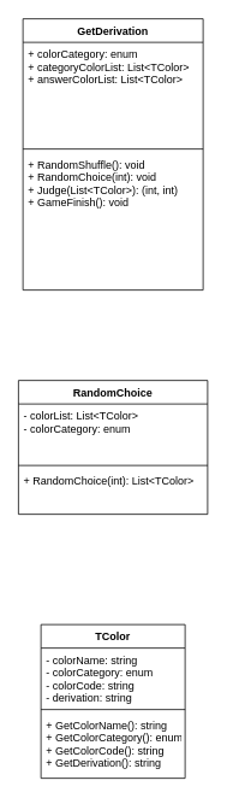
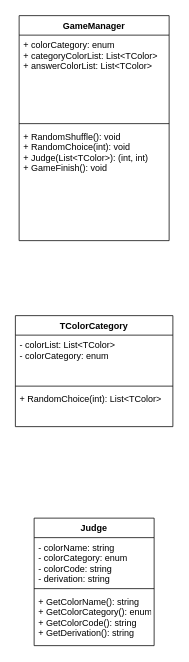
  <mxCell id="0" />
  <mxCell id="1" parent="0" />
- <mxCell id="2" value="TColor" style="swimlane;fontStyle=1;align=center;verticalAlign=top;childLayout=stackLayout;horizontal=1;startSize=26;horizontalStack=0;resizeParent=1;resizeParentMax=0;resizeLast=0;collapsible=1;marginBottom=0;" vertex="1" parent="1"><mxGeometry x="45" y="690" width="160" height="170" as="geometry" /></mxCell>
+ <mxCell id="2" value="Judge" style="swimlane;fontStyle=1;align=center;verticalAlign=top;childLayout=stackLayout;horizontal=1;startSize=26;horizontalStack=0;resizeParent=1;resizeParentMax=0;resizeLast=0;collapsible=1;marginBottom=0;" vertex="1" parent="1"><mxGeometry x="45" y="690" width="160" height="170" as="geometry" /></mxCell>
  <mxCell id="3" value="- colorName: string&#10;- colorCategory: enum&#10;- colorCode: string&#10;- derivation: string" style="text;strokeColor=none;fillColor=none;align=left;verticalAlign=top;spacingLeft=4;spacingRight=4;overflow=hidden;rotatable=0;points=[[0,0.5],[1,0.5]];portConstraint=eastwest;" vertex="1" parent="2"><mxGeometry y="26" width="160" height="64" as="geometry" /></mxCell>
  <mxCell id="4" value="" style="line;strokeWidth=1;fillColor=none;align=left;verticalAlign=middle;spacingTop=-1;spacingLeft=3;spacingRight=3;rotatable=0;labelPosition=right;points=[];portConstraint=eastwest;" vertex="1" parent="2"><mxGeometry y="90" width="160" height="8" as="geometry" /></mxCell>
  <mxCell id="5" value="+ GetColorName(): string&#10;+ GetColorCategory(): enum&#10;+ GetColorCode(): string&#10;+ GetDerivation(): string" style="text;strokeColor=none;fillColor=none;align=left;verticalAlign=top;spacingLeft=4;spacingRight=4;overflow=hidden;rotatable=0;points=[[0,0.5],[1,0.5]];portConstraint=eastwest;" vertex="1" parent="2"><mxGeometry y="98" width="160" height="72" as="geometry" /></mxCell>
- <mxCell id="6" value="RandomChoice" style="swimlane;fontStyle=1;align=center;verticalAlign=top;childLayout=stackLayout;horizontal=1;startSize=26;horizontalStack=0;resizeParent=1;resizeParentMax=0;resizeLast=0;collapsible=1;marginBottom=0;" vertex="1" parent="1"><mxGeometry x="20" y="420" width="210" height="148" as="geometry" /></mxCell>
+ <mxCell id="6" value="TColorCategory" style="swimlane;fontStyle=1;align=center;verticalAlign=top;childLayout=stackLayout;horizontal=1;startSize=26;horizontalStack=0;resizeParent=1;resizeParentMax=0;resizeLast=0;collapsible=1;marginBottom=0;" vertex="1" parent="1"><mxGeometry x="20" y="420" width="210" height="148" as="geometry" /></mxCell>
  <mxCell id="7" value="- colorList: List&lt;TColor&gt;&#10;- colorCategory: enum" style="text;strokeColor=none;fillColor=none;align=left;verticalAlign=top;spacingLeft=4;spacingRight=4;overflow=hidden;rotatable=0;points=[[0,0.5],[1,0.5]];portConstraint=eastwest;" vertex="1" parent="6"><mxGeometry y="26" width="210" height="64" as="geometry" /></mxCell>
  <mxCell id="8" value="" style="line;strokeWidth=1;fillColor=none;align=left;verticalAlign=middle;spacingTop=-1;spacingLeft=3;spacingRight=3;rotatable=0;labelPosition=right;points=[];portConstraint=eastwest;" vertex="1" parent="6"><mxGeometry y="90" width="210" height="8" as="geometry" /></mxCell>
  <mxCell id="9" value="+ RandomChoice(int): List&lt;TColor&gt;" style="text;strokeColor=none;fillColor=none;align=left;verticalAlign=top;spacingLeft=4;spacingRight=4;overflow=hidden;rotatable=0;points=[[0,0.5],[1,0.5]];portConstraint=eastwest;" vertex="1" parent="6"><mxGeometry y="98" width="210" height="50" as="geometry" /></mxCell>
- <mxCell id="10" value="GetDerivation" style="swimlane;fontStyle=1;align=center;verticalAlign=top;childLayout=stackLayout;horizontal=1;startSize=26;horizontalStack=0;resizeParent=1;resizeParentMax=0;resizeLast=0;collapsible=1;marginBottom=0;" vertex="1" parent="1"><mxGeometry x="25" y="20" width="200" height="300" as="geometry" /></mxCell>
+ <mxCell id="10" value="GameManager" style="swimlane;fontStyle=1;align=center;verticalAlign=top;childLayout=stackLayout;horizontal=1;startSize=26;horizontalStack=0;resizeParent=1;resizeParentMax=0;resizeLast=0;collapsible=1;marginBottom=0;" vertex="1" parent="1"><mxGeometry x="25" y="20" width="200" height="300" as="geometry" /></mxCell>
  <mxCell id="11" value="+ colorCategory: enum&#10;+ categoryColorList: List&lt;TColor&gt;&#10;+ answerColorList: List&lt;TColor&gt;" style="text;strokeColor=none;fillColor=none;align=left;verticalAlign=top;spacingLeft=4;spacingRight=4;overflow=hidden;rotatable=0;points=[[0,0.5],[1,0.5]];portConstraint=eastwest;" vertex="1" parent="10"><mxGeometry y="26" width="200" height="114" as="geometry" /></mxCell>
  <mxCell id="12" value="" style="line;strokeWidth=1;fillColor=none;align=left;verticalAlign=middle;spacingTop=-1;spacingLeft=3;spacingRight=3;rotatable=0;labelPosition=right;points=[];portConstraint=eastwest;" vertex="1" parent="10"><mxGeometry y="140" width="200" height="8" as="geometry" /></mxCell>
  <mxCell id="13" value="+ RandomShuffle(): void&#10;+ RandomChoice(int): void&#10;+ Judge(List&lt;TColor&gt;): (int, int)&#10;+ GameFinish(): void" style="text;strokeColor=none;fillColor=none;align=left;verticalAlign=top;spacingLeft=4;spacingRight=4;overflow=hidden;rotatable=0;points=[[0,0.5],[1,0.5]];portConstraint=eastwest;" vertex="1" parent="10"><mxGeometry y="148" width="200" height="152" as="geometry" /></mxCell>
